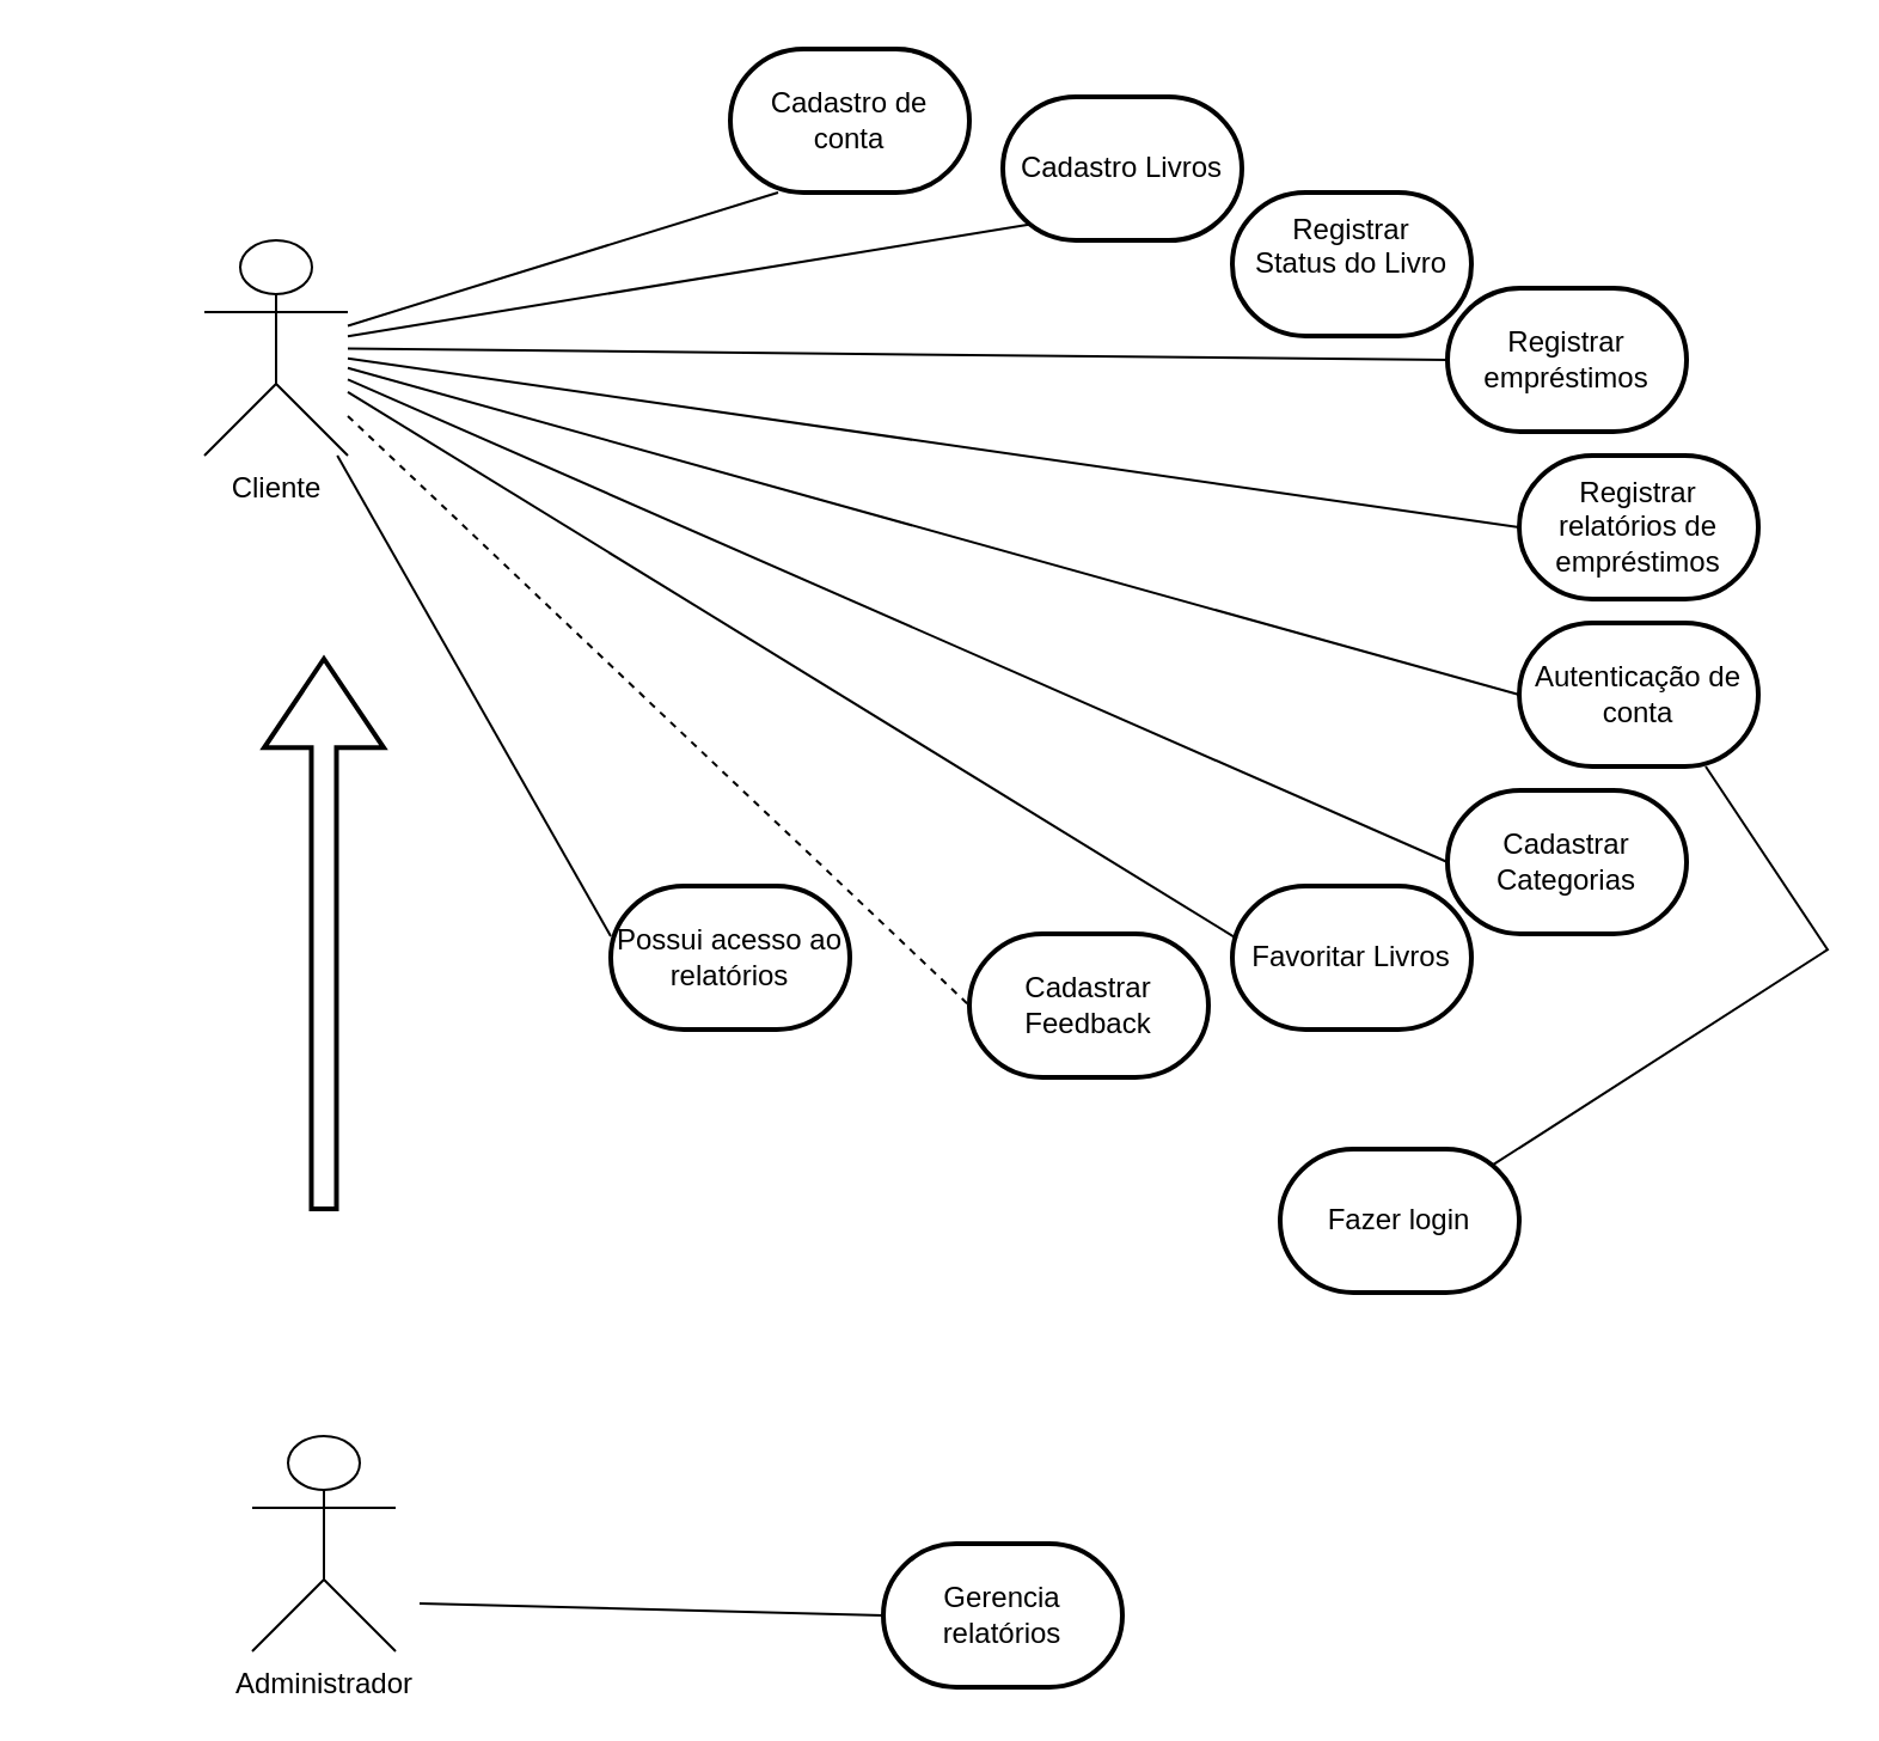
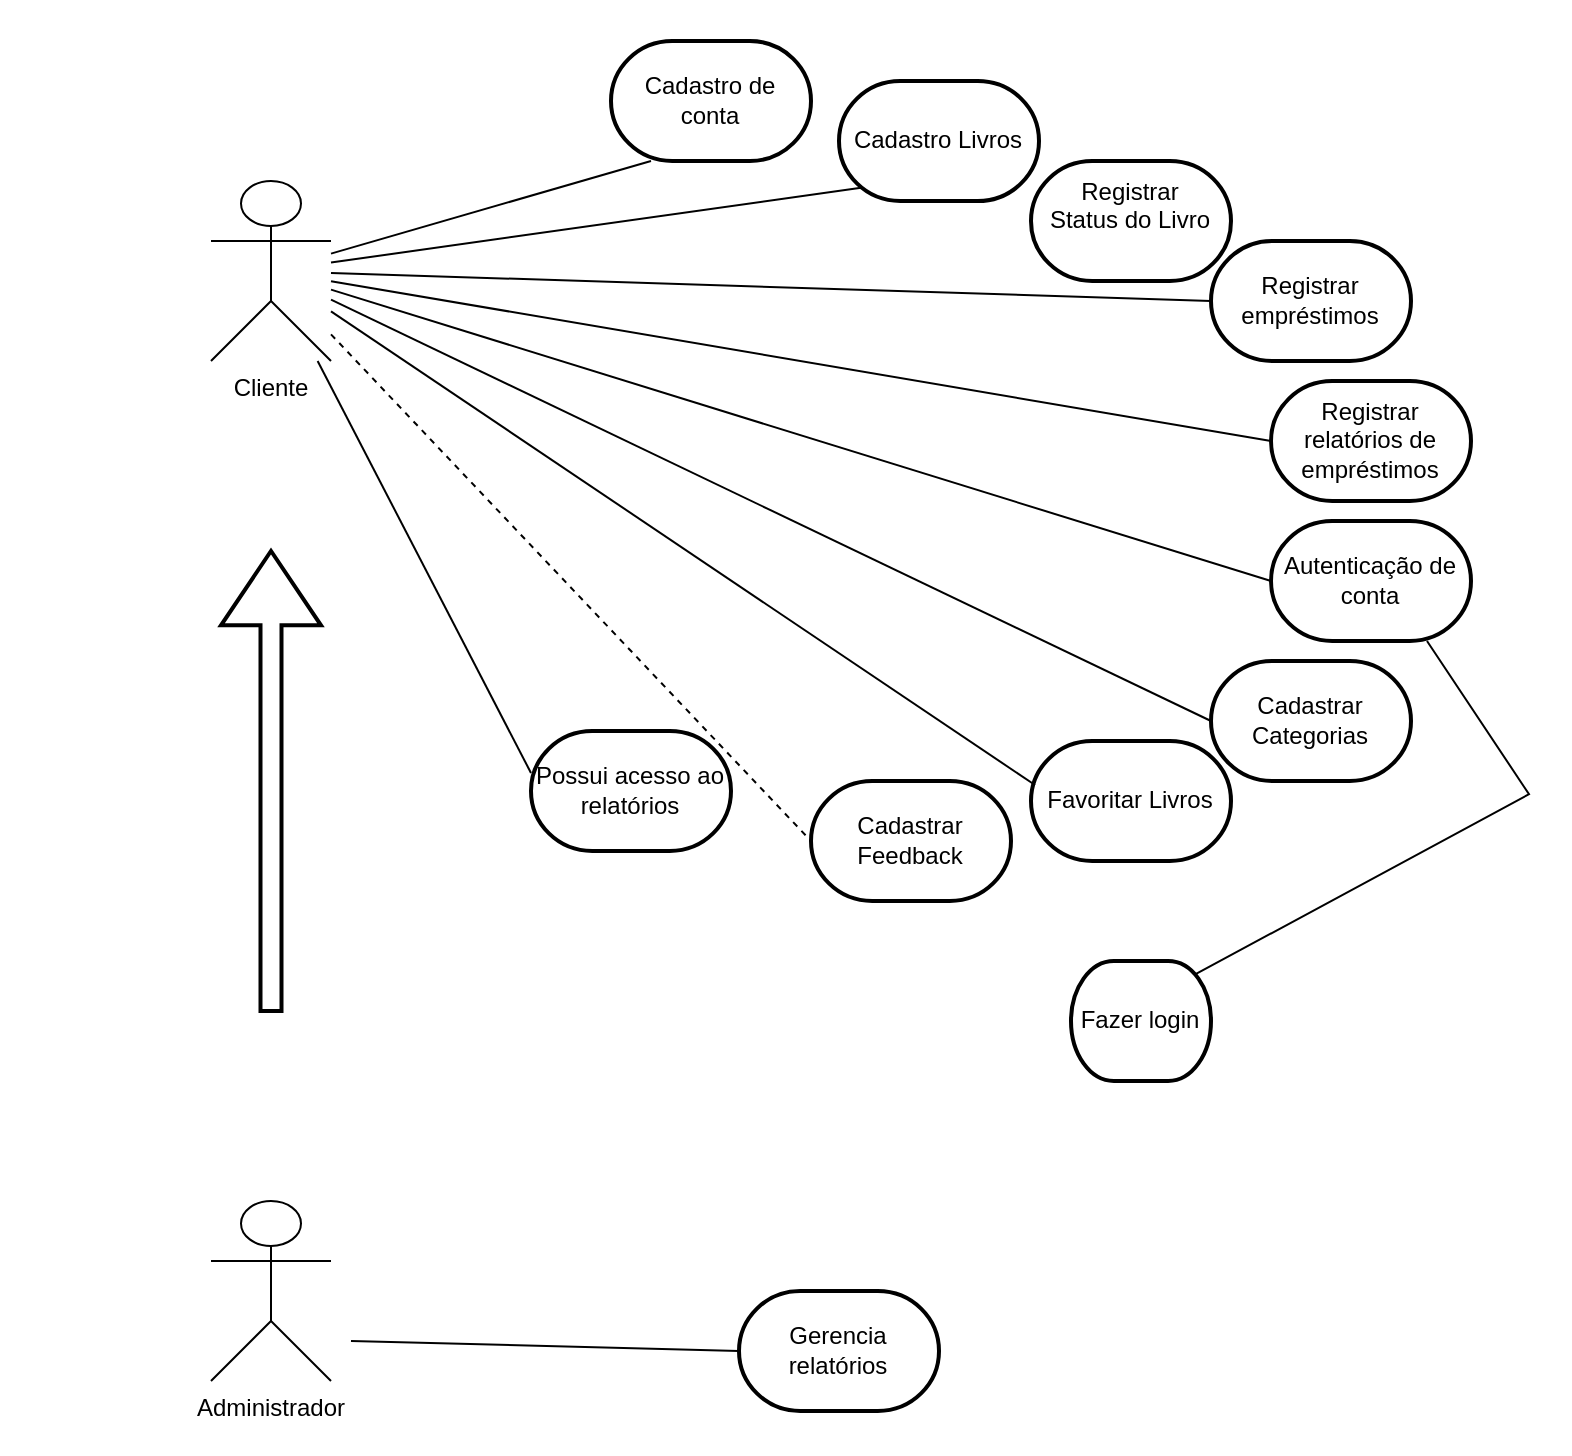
  <mxCell id="0" />
  <mxCell id="1" parent="0" />
- <mxCell id="2" value="&lt;div&gt;Cliente&lt;/div&gt;&lt;div&gt;&lt;br&gt;&lt;/div&gt;" style="shape=umlActor;verticalLabelPosition=bottom;verticalAlign=top;html=1;outlineConnect=0;" parent="1" vertex="1"><mxGeometry x="85" y="100" width="60" height="90" as="geometry" /></mxCell>
+ <mxCell id="2" value="&lt;div&gt;Cliente&lt;/div&gt;&lt;div&gt;&lt;br&gt;&lt;/div&gt;" style="shape=umlActor;verticalLabelPosition=bottom;verticalAlign=top;html=1;outlineConnect=0;" parent="1" vertex="1"><mxGeometry x="105" y="90" width="60" height="90" as="geometry" /></mxCell>
  <mxCell id="3" value="Cadastro Livros" style="strokeWidth=2;html=1;shape=mxgraph.flowchart.terminator;whiteSpace=wrap;" parent="1" vertex="1"><mxGeometry x="419" y="40" width="100" height="60" as="geometry" /></mxCell>
  <mxCell id="4" value="" style="endArrow=none;html=1;rounded=0;entryX=0.11;entryY=0.89;entryDx=0;entryDy=0;entryPerimeter=0;" parent="1" edge="1" target="3" source="2"><mxGeometry width="50" height="50" relative="1" as="geometry"><mxPoint x="165" y="220" as="sourcePoint" /><mxPoint x="369" y="240" as="targetPoint" /></mxGeometry></mxCell>
  <mxCell id="5" value="&lt;div&gt;Registrar &lt;br&gt;&lt;/div&gt;&lt;div&gt;Status do Livro&lt;/div&gt;&lt;div&gt;&lt;br&gt;&lt;/div&gt;" style="strokeWidth=2;html=1;shape=mxgraph.flowchart.terminator;whiteSpace=wrap;" parent="1" vertex="1"><mxGeometry x="515" y="80" width="100" height="60" as="geometry" /></mxCell>
  <mxCell id="6" value="Registrar empréstimos" style="strokeWidth=2;html=1;shape=mxgraph.flowchart.terminator;whiteSpace=wrap;" parent="1" vertex="1"><mxGeometry x="605" width="100" height="60" as="geometry" y="120" /></mxCell>
  <mxCell id="7" value="Cadastrar Categorias" style="strokeWidth=2;html=1;shape=mxgraph.flowchart.terminator;whiteSpace=wrap;" parent="1" vertex="1"><mxGeometry x="605" y="330" width="100" height="60" as="geometry" /></mxCell>
  <mxCell id="8" value="" style="endArrow=none;html=1;rounded=0;entryX=0;entryY=0.5;entryDx=0;entryDy=0;entryPerimeter=0;" parent="1" target="7" edge="1" source="2"><mxGeometry width="50" height="50" relative="1" as="geometry"><mxPoint x="325" y="464.71" as="sourcePoint" /><mxPoint x="365" y="464.71" as="targetPoint" /></mxGeometry></mxCell>
  <mxCell id="9" value="" style="endArrow=none;html=1;rounded=0;entryX=0;entryY=0.5;entryDx=0;entryDy=0;entryPerimeter=0;" parent="1" edge="1" target="6" source="2"><mxGeometry width="50" height="50" relative="1" as="geometry"><mxPoint x="165" y="240.159" as="sourcePoint" /><mxPoint x="598" y="160" as="targetPoint" /></mxGeometry></mxCell>
  <mxCell id="10" value="Favoritar Livros" style="strokeWidth=2;html=1;shape=mxgraph.flowchart.terminator;whiteSpace=wrap;" parent="1" vertex="1"><mxGeometry x="515" y="370" width="100" height="60" as="geometry" /></mxCell>
  <mxCell id="11" value="Cadastrar Feedback" style="strokeWidth=2;html=1;shape=mxgraph.flowchart.terminator;whiteSpace=wrap;" parent="1" vertex="1"><mxGeometry x="405" y="390" width="100" height="60" as="geometry" /></mxCell>
  <mxCell id="12" value="" style="endArrow=none;html=1;rounded=0;entryX=0;entryY=0.5;entryDx=0;entryDy=0;entryPerimeter=0;dashed=1;" parent="1" target="11" edge="1" source="2"><mxGeometry width="50" height="50" relative="1" as="geometry"><mxPoint x="325" y="614.71" as="sourcePoint" /><mxPoint x="365" y="614.71" as="targetPoint" /></mxGeometry></mxCell>
  <mxCell id="13" value="" style="endArrow=none;html=1;rounded=0;entryX=0.02;entryY=0.367;entryDx=0;entryDy=0;entryPerimeter=0;" parent="1" edge="1" target="10" source="2"><mxGeometry width="50" height="50" relative="1" as="geometry"><mxPoint x="325" y="539.71" as="sourcePoint" /><mxPoint x="369" y="540" as="targetPoint" /></mxGeometry></mxCell>
  <mxCell id="14" value="&lt;div&gt;Administrador&lt;/div&gt;&lt;div&gt;&lt;br&gt;&lt;/div&gt;" style="shape=umlActor;verticalLabelPosition=bottom;verticalAlign=top;html=1;outlineConnect=0;" parent="1" vertex="1"><mxGeometry x="105" y="600" width="60" height="90" as="geometry" /></mxCell>
  <mxCell id="15" value="" style="endArrow=none;html=1;rounded=0;entryX=0;entryY=0.35;entryDx=0;entryDy=0;entryPerimeter=0;" parent="1" edge="1" target="16" source="2"><mxGeometry width="50" height="50" relative="1" as="geometry"><mxPoint x="165" y="720" as="sourcePoint" /><mxPoint x="369" y="720" as="targetPoint" /></mxGeometry></mxCell>
- <mxCell id="16" value="Possui acesso ao relatórios" style="strokeWidth=2;html=1;shape=mxgraph.flowchart.terminator;whiteSpace=wrap;" parent="1" vertex="1"><mxGeometry x="255" y="370" width="100" height="60" as="geometry" /></mxCell>
+ <mxCell id="16" value="Possui acesso ao relatórios" style="strokeWidth=2;html=1;shape=mxgraph.flowchart.terminator;whiteSpace=wrap;" parent="1" vertex="1"><mxGeometry x="265" y="365" width="100" height="60" as="geometry" /></mxCell>
  <mxCell id="17" value="" style="verticalLabelPosition=bottom;verticalAlign=top;html=1;strokeWidth=2;shape=mxgraph.arrows2.arrow;dy=0.79;dx=37.17;notch=0;rotation=-90;" parent="1" vertex="1"><mxGeometry x="20" y="365" width="230" height="50" as="geometry" /></mxCell>
  <mxCell id="18" value="Gerencia relatórios" style="strokeWidth=2;html=1;shape=mxgraph.flowchart.terminator;whiteSpace=wrap;" vertex="1" parent="1"><mxGeometry x="369" y="645" width="100" height="60" as="geometry" /></mxCell>
  <mxCell id="19" value="" style="endArrow=none;html=1;rounded=0;entryX=0;entryY=0.5;entryDx=0;entryDy=0;entryPerimeter=0;" edge="1" parent="1" target="18"><mxGeometry width="50" height="50" relative="1" as="geometry"><mxPoint x="175" y="670" as="sourcePoint" /><mxPoint x="345" y="659.5" as="targetPoint" /><Array as="points" /></mxGeometry></mxCell>
  <mxCell id="20" value="Cadastro de conta" style="strokeWidth=2;html=1;shape=mxgraph.flowchart.terminator;whiteSpace=wrap;" vertex="1" parent="1"><mxGeometry x="305" y="20" width="100" height="60" as="geometry" /></mxCell>
  <mxCell id="21" value="" style="endArrow=none;html=1;rounded=0;" edge="1" parent="1" source="2"><mxGeometry width="50" height="50" relative="1" as="geometry"><mxPoint x="225" y="180" as="sourcePoint" /><mxPoint x="325" y="80" as="targetPoint" /><Array as="points" /></mxGeometry></mxCell>
  <mxCell id="22" value="Registrar relatórios de empréstimos" style="strokeWidth=2;html=1;shape=mxgraph.flowchart.terminator;whiteSpace=wrap;" vertex="1" parent="1"><mxGeometry x="635" y="190" width="100" height="60" as="geometry" /></mxCell>
  <mxCell id="23" value="Autenticação de conta" style="strokeWidth=2;html=1;shape=mxgraph.flowchart.terminator;whiteSpace=wrap;" vertex="1" parent="1"><mxGeometry x="635" y="260" width="100" height="60" as="geometry" /></mxCell>
  <mxCell id="24" value="" style="endArrow=none;html=1;rounded=0;entryX=0;entryY=0.5;entryDx=0;entryDy=0;entryPerimeter=0;" edge="1" parent="1" source="2" target="22"><mxGeometry width="50" height="50" relative="1" as="geometry"><mxPoint x="165" y="250" as="sourcePoint" /><mxPoint x="608" y="180" as="targetPoint" /><Array as="points" /></mxGeometry></mxCell>
  <mxCell id="25" value="" style="endArrow=none;html=1;rounded=0;entryX=0;entryY=0.5;entryDx=0;entryDy=0;entryPerimeter=0;" edge="1" parent="1" source="2" target="23"><mxGeometry width="50" height="50" relative="1" as="geometry"><mxPoint x="165" y="250" as="sourcePoint" /><mxPoint x="625" y="260" as="targetPoint" /></mxGeometry></mxCell>
  <mxCell id="26" value="" style="endArrow=none;html=1;rounded=0;entryX=0.89;entryY=0.89;entryDx=0;entryDy=0;entryPerimeter=0;exitX=0.89;exitY=0.11;exitDx=0;exitDy=0;exitPerimeter=0;" edge="1" parent="1" source="27"><mxGeometry width="50" height="50" relative="1" as="geometry"><mxPoint x="632" y="480" as="sourcePoint" /><mxPoint x="713" y="320" as="targetPoint" /><Array as="points"><mxPoint x="764" y="396.6" /></Array></mxGeometry></mxCell>
- <mxCell id="27" value="Fazer login" style="strokeWidth=2;html=1;shape=mxgraph.flowchart.terminator;whiteSpace=wrap;" vertex="1" parent="1"><mxGeometry x="535" y="480" width="100" height="60" as="geometry" /></mxCell>
+ <mxCell id="27" value="Fazer login" style="strokeWidth=2;html=1;shape=mxgraph.flowchart.terminator;whiteSpace=wrap;" vertex="1" parent="1"><mxGeometry x="535" y="480" width="70" height="60" as="geometry" /></mxCell>
